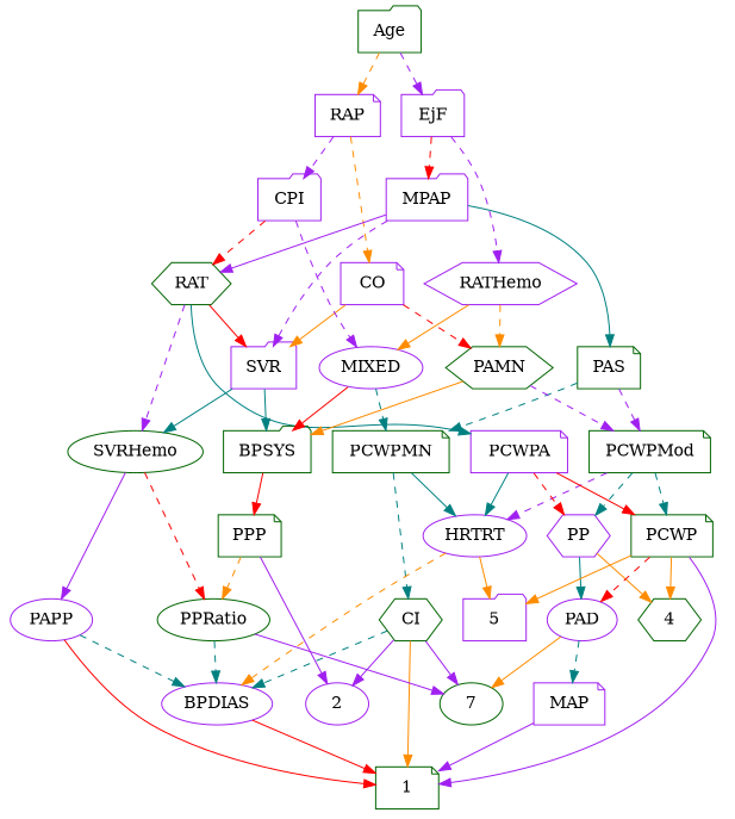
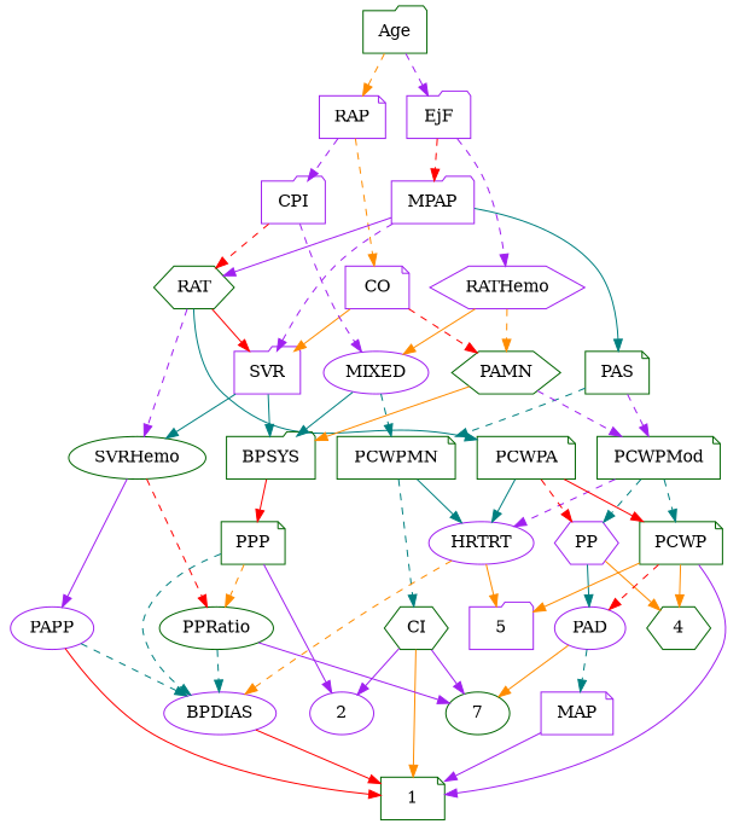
  strict digraph {
    node [color=purple shape=note]
    edge [color=purple style=solid]
    1 [color=darkgreen height=0.5 width=0.75]
    2 [height=0.5 shape=ellipse width=0.75]
    n3 [color=darkgreen height=0.5 label=7 shape=ellipse width=0.75]
    4 [color=darkgreen height=0.5 shape=hexagon width=0.75]
    5 [height=0.5 shape=folder width=0.75]
    Age [color=darkgreen height=0.5 shape=folder width=0.75]
    EjF [height=0.5 shape=folder width=0.75]
    RAP [height=0.5 width=0.77632]
    MPAP [height=0.5 shape=folder width=0.97491]
    RATHemo [height=0.5 shape=hexagon width=1.3721]
    CO [height=0.5 width=0.75]
    CPI [height=0.5 shape=folder width=0.75]
    PAS [color=darkgreen height=0.5 width=0.75]
    RAT [color=darkgreen height=0.5 shape=hexagon width=0.75827]
    SVR [height=0.5 shape=folder width=0.77632]
    MIXED [height=0.5 shape=ellipse width=1.1193]
    PAMN [color=darkgreen height=0.5 shape=hexagon width=1.011]
    PCWPMN [color=darkgreen height=0.5 width=1.3902]
    PCWPMod [color=darkgreen height=0.5 width=1.4443]
-   PCWPA [height=0.5 width=1.1555]
+   PCWPA [color=darkgreen height=0.5 width=1.1555]
    SVRHemo [color=darkgreen height=0.5 shape=ellipse width=1.3902]
    BPSYS [color=darkgreen height=0.5 shape=folder width=1.0471]
    PPP [color=darkgreen height=0.5 width=0.75]
    HRTRT [height=0.5 shape=ellipse width=1.1013]
    CI [color=darkgreen height=0.5 shape=hexagon width=0.75]
    PPRatio [color=darkgreen height=0.5 shape=ellipse width=1.1013]
    BPDIAS [height=0.5 shape=ellipse width=1.1735]
    PP [height=0.5 shape=hexagon width=0.75]
    PCWP [color=darkgreen height=0.5 width=0.97491]
    PAPP [height=0.5 shape=ellipse width=0.88464]
    PAD [height=0.5 shape=ellipse width=0.79437]
    MAP [height=0.5 width=0.84854]
    Age -> EjF [style=dashed]
    Age -> RAP [color=darkorange style=dashed]
    EjF -> MPAP [color=red style=dashed]
    EjF -> RATHemo [style=dashed]
    RAP -> CO [color=darkorange style=dashed]
    RAP -> CPI [style=dashed]
    MPAP -> PAS [color=teal]
    MPAP -> RAT
    MPAP -> SVR [style=dashed]
    RATHemo -> MIXED [color=darkorange]
    RATHemo -> PAMN [color=darkorange style=dashed]
    CO -> SVR [color=darkorange]
    CO -> PAMN [color=red style=dashed]
    CPI -> RAT [color=red style=dashed]
    CPI -> MIXED [style=dashed]
    PAS -> PCWPMN [color=teal style=dashed]
    PAS -> PCWPMod [style=dashed]
    RAT -> SVR [color=red]
    RAT -> PCWPA [color=teal]
    RAT -> SVRHemo [style=dashed]
    SVR -> SVRHemo [color=teal]
    SVR -> BPSYS [color=teal]
    MIXED -> PCWPMN [color=teal style=dashed]
-   MIXED -> BPSYS [color=red]
+   MIXED -> BPSYS [color=teal]
    PAMN -> PCWPMod [style=dashed]
    PAMN -> BPSYS [color=darkorange]
    PCWPMN -> HRTRT [color=teal]
    PCWPMN -> CI [color=teal style=dashed]
    PCWPMod -> HRTRT [style=dashed]
    PCWPMod -> PP [color=teal style=dashed]
    PCWPMod -> PCWP [color=teal style=dashed]
    PCWPA -> HRTRT [color=teal]
    PCWPA -> PP [color=red style=dashed]
    PCWPA -> PCWP [color=red]
    SVRHemo -> PPRatio [color=red style=dashed]
    SVRHemo -> PAPP
    BPSYS -> PPP [color=red]
    PPP -> 2
    PPP -> PPRatio [color=darkorange style=dashed]
-   CI -> BPDIAS [color=teal style=dashed]
+   PPP -> BPDIAS [color=teal style=dashed]
    HRTRT -> 5 [color=darkorange]
    HRTRT -> BPDIAS [color=darkorange style=dashed]
    CI -> 1 [color=darkorange]
    CI -> 2
    CI -> n3
    PPRatio -> n3
    PPRatio -> BPDIAS [color=teal style=dashed]
    BPDIAS -> 1 [color=red]
    PP -> 4 [color=darkorange]
    PP -> PAD [color=teal]
    PCWP -> 1
    PCWP -> 4 [color=darkorange]
    PCWP -> 5 [color=darkorange]
    PCWP -> PAD [color=red style=dashed]
    PAPP -> 1 [color=red]
    PAPP -> BPDIAS [color=teal style=dashed]
    PAD -> n3 [color=darkorange]
    PAD -> MAP [color=teal style=dashed]
    MAP -> 1
  }
